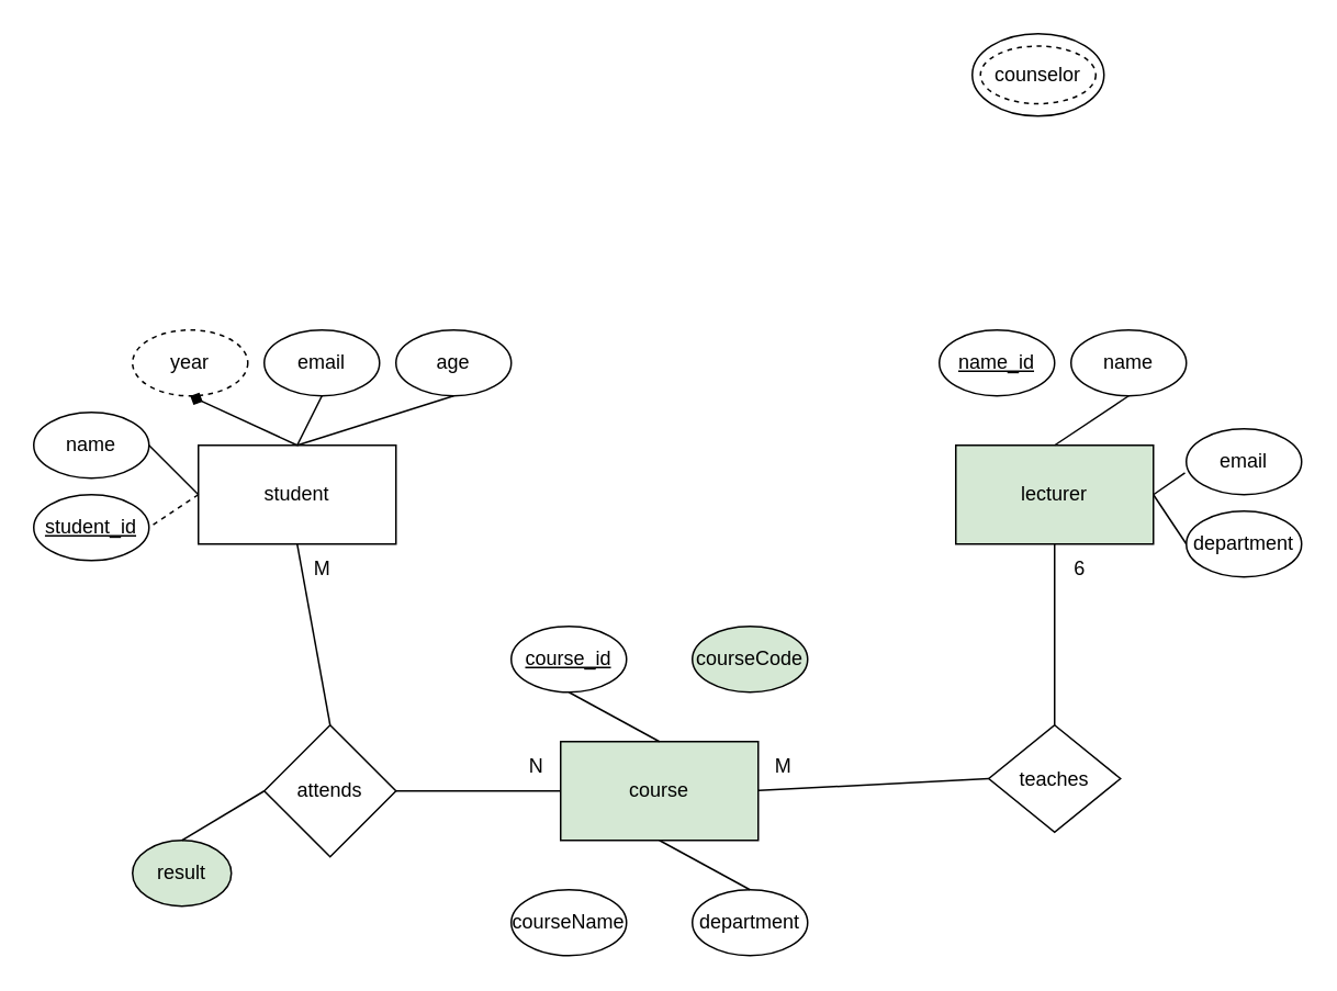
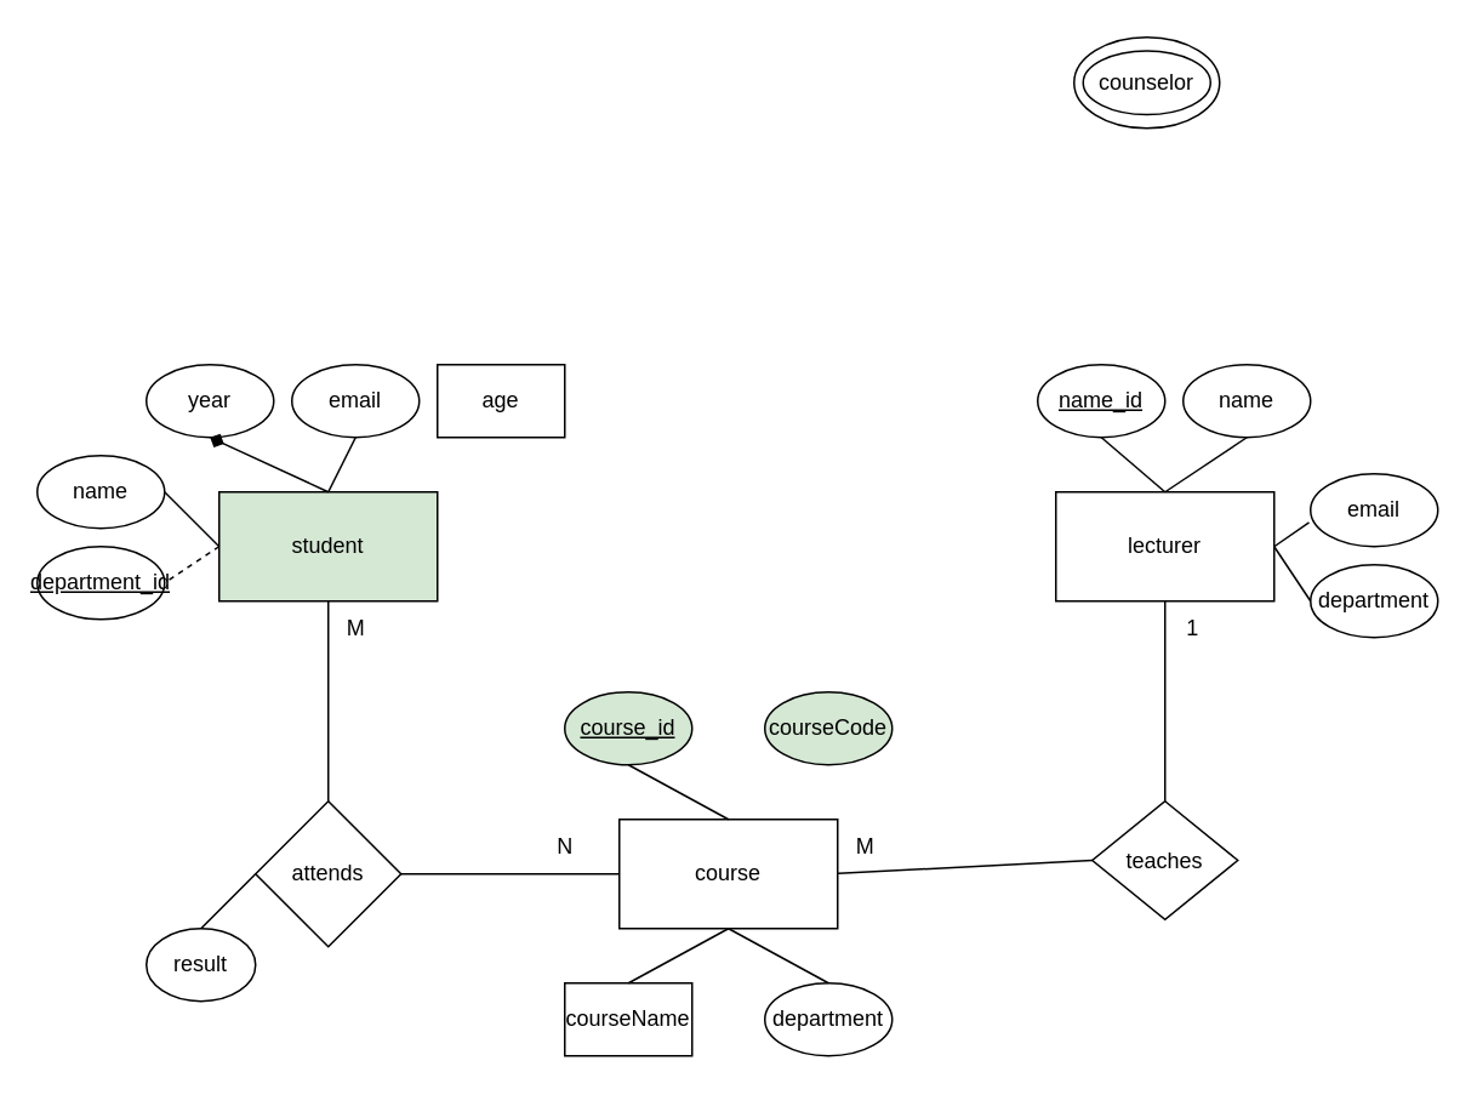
  <mxCell id="0" />
  <mxCell id="1" parent="0" />
  <mxCell id="2" value="" style="endArrow=none;html=1;rounded=0;exitX=0.5;exitY=0;exitDx=0;exitDy=0;entryX=0.5;entryY=1;entryDx=0;entryDy=0;" edge="1" parent="1" source="5"><mxGeometry width="50" height="50" relative="1" as="geometry"><mxPoint x="430" y="410" as="sourcePoint" /><mxPoint x="640" y="330" as="targetPoint" /></mxGeometry></mxCell>
  <mxCell id="3" value="" style="endArrow=none;html=1;rounded=0;exitX=0.5;exitY=0;exitDx=0;exitDy=0;entryX=0.5;entryY=1;entryDx=0;entryDy=0;" edge="1" parent="1" source="7"><mxGeometry width="50" height="50" relative="1" as="geometry"><mxPoint x="430" y="410" as="sourcePoint" /><mxPoint x="180" y="330" as="targetPoint" /></mxGeometry></mxCell>
  <mxCell id="4" value="" style="endArrow=none;html=1;rounded=0;exitX=1;exitY=0.5;exitDx=0;exitDy=0;entryX=0;entryY=0.5;entryDx=0;entryDy=0;" edge="1" parent="1" target="5"><mxGeometry width="50" height="50" relative="1" as="geometry"><mxPoint x="454" y="480" as="sourcePoint" /><mxPoint x="608" y="348" as="targetPoint" /></mxGeometry></mxCell>
  <mxCell id="5" value="teaches" style="rhombus;whiteSpace=wrap;html=1;" vertex="1" parent="1"><mxGeometry x="600" y="440" width="80" height="65" as="geometry" /></mxCell>
  <mxCell id="6" value="" style="endArrow=none;html=1;rounded=0;exitX=0;exitY=0.5;exitDx=0;exitDy=0;entryX=1;entryY=0.5;entryDx=0;entryDy=0;" edge="1" parent="1" source="15" target="7"><mxGeometry width="50" height="50" relative="1" as="geometry"><mxPoint x="334" y="480" as="sourcePoint" /><mxPoint x="162" y="348" as="targetPoint" /></mxGeometry></mxCell>
- <mxCell id="7" value="attends" style="rhombus;whiteSpace=wrap;html=1;" vertex="1" parent="1"><mxGeometry x="160" y="440" width="80" height="80" as="geometry" /></mxCell>
+ <mxCell id="7" value="attends" style="rhombus;whiteSpace=wrap;html=1;" vertex="1" parent="1"><mxGeometry x="140" y="440" width="80" height="80" as="geometry" /></mxCell>
  <mxCell id="8" value="M" style="text;html=1;align=center;verticalAlign=middle;resizable=0;points=[];autosize=1;strokeColor=none;fillColor=none;" vertex="1" parent="1"><mxGeometry x="180" y="330" width="30" height="30" as="geometry" /></mxCell>
- <mxCell id="9" value="N" style="text;html=1;align=center;verticalAlign=middle;resizable=0;points=[];autosize=1;strokeColor=none;fillColor=none;" vertex="1" parent="1"><mxGeometry x="310" y="450" width="30" height="30" as="geometry" /></mxCell>
+ <mxCell id="9" value="N" style="text;html=1;align=center;verticalAlign=middle;resizable=0;points=[];autosize=1;strokeColor=none;fillColor=none;" vertex="1" parent="1"><mxGeometry x="295" y="450" width="30" height="30" as="geometry" /></mxCell>
  <mxCell id="10" value="M" style="text;html=1;align=center;verticalAlign=middle;resizable=0;points=[];autosize=1;strokeColor=none;fillColor=none;" vertex="1" parent="1"><mxGeometry x="460" y="450" width="30" height="30" as="geometry" /></mxCell>
- <mxCell id="11" value="6" style="text;html=1;align=center;verticalAlign=middle;resizable=0;points=[];autosize=1;strokeColor=none;fillColor=none;" vertex="1" parent="1"><mxGeometry x="640" y="330" width="30" height="30" as="geometry" /></mxCell>
+ <mxCell id="11" value="1" style="text;html=1;align=center;verticalAlign=middle;resizable=0;points=[];autosize=1;strokeColor=none;fillColor=none;" vertex="1" parent="1"><mxGeometry x="640" y="330" width="30" height="30" as="geometry" /></mxCell>
  <mxCell id="12" value="" style="ellipse;whiteSpace=wrap;html=1;" vertex="1" parent="1"><mxGeometry x="590" y="20" width="80" height="50" as="geometry" /></mxCell>
- <mxCell id="13" value="counselor" style="ellipse;whiteSpace=wrap;html=1;dashed=1;" vertex="1" parent="1"><mxGeometry x="595" y="27.5" width="70" height="35" as="geometry" /></mxCell>
- <mxCell id="14" value="student" style="rounded=0;whiteSpace=wrap;html=1;" vertex="1" parent="1"><mxGeometry x="120" y="270" width="120" height="60" as="geometry" /></mxCell>
- <mxCell id="15" value="course" style="rounded=0;whiteSpace=wrap;html=1;fillColor=#d5e8d4;" vertex="1" parent="1"><mxGeometry x="340" y="450" width="120" height="60" as="geometry" /></mxCell>
- <mxCell id="16" value="lecturer" style="rounded=0;whiteSpace=wrap;html=1;fillColor=#d5e8d4;" vertex="1" parent="1"><mxGeometry x="580" y="270" width="120" height="60" as="geometry" /></mxCell>
- <mxCell id="17" value="result" style="ellipse;whiteSpace=wrap;html=1;fillColor=#d5e8d4;" vertex="1" parent="1"><mxGeometry x="80" y="510" width="60" height="40" as="geometry" /></mxCell>
+ <mxCell id="13" value="counselor" style="ellipse;whiteSpace=wrap;html=1;" vertex="1" parent="1"><mxGeometry x="595" y="27.5" width="70" height="35" as="geometry" /></mxCell>
+ <mxCell id="14" value="student" style="rounded=0;whiteSpace=wrap;html=1;fillColor=#d5e8d4;" vertex="1" parent="1"><mxGeometry x="120" y="270" width="120" height="60" as="geometry" /></mxCell>
+ <mxCell id="15" value="course" style="rounded=0;whiteSpace=wrap;html=1;" vertex="1" parent="1"><mxGeometry x="340" y="450" width="120" height="60" as="geometry" /></mxCell>
+ <mxCell id="16" value="lecturer" style="rounded=0;whiteSpace=wrap;html=1;" vertex="1" parent="1"><mxGeometry x="580" y="270" width="120" height="60" as="geometry" /></mxCell>
+ <mxCell id="17" value="result" style="ellipse;whiteSpace=wrap;html=1;" vertex="1" parent="1"><mxGeometry x="80" y="510" width="60" height="40" as="geometry" /></mxCell>
  <mxCell id="18" value="" style="endArrow=none;html=1;rounded=0;entryX=0;entryY=0.5;entryDx=0;entryDy=0;" edge="1" parent="1" target="7"><mxGeometry width="50" height="50" relative="1" as="geometry"><mxPoint x="110" y="510" as="sourcePoint" /><mxPoint x="110" y="480" as="targetPoint" /><Array as="points" /></mxGeometry></mxCell>
- <mxCell id="19" value="&lt;u&gt;student_id&lt;/u&gt;" style="ellipse;whiteSpace=wrap;html=1;" vertex="1" parent="1"><mxGeometry x="20" y="300" width="70" height="40" as="geometry" /></mxCell>
+ <mxCell id="19" value="&lt;u&gt;department_id&lt;/u&gt;" style="ellipse;whiteSpace=wrap;html=1;" vertex="1" parent="1"><mxGeometry x="20" y="300" width="70" height="40" as="geometry" /></mxCell>
  <mxCell id="20" value="name" style="ellipse;whiteSpace=wrap;html=1;" vertex="1" parent="1"><mxGeometry x="20" y="250" width="70" height="40" as="geometry" /></mxCell>
- <mxCell id="21" value="year" style="ellipse;whiteSpace=wrap;html=1;dashed=1;" vertex="1" parent="1"><mxGeometry x="80" y="200" width="70" height="40" as="geometry" /></mxCell>
+ <mxCell id="21" value="year" style="ellipse;whiteSpace=wrap;html=1;" vertex="1" parent="1"><mxGeometry x="80" y="200" width="70" height="40" as="geometry" /></mxCell>
  <mxCell id="22" value="email" style="ellipse;whiteSpace=wrap;html=1;" vertex="1" parent="1"><mxGeometry x="160" y="200" width="70" height="40" as="geometry" /></mxCell>
- <mxCell id="23" value="age" style="ellipse;whiteSpace=wrap;html=1;" vertex="1" parent="1"><mxGeometry x="240" y="200" width="70" height="40" as="geometry" /></mxCell>
+ <mxCell id="23" value="age" style="whiteSpace=wrap;html=1;rounded=0;" vertex="1" parent="1"><mxGeometry x="240" y="200" width="70" height="40" as="geometry" /></mxCell>
  <mxCell id="24" value="&lt;u&gt;name_id&lt;/u&gt;" style="ellipse;whiteSpace=wrap;html=1;" vertex="1" parent="1"><mxGeometry x="570" y="200" width="70" height="40" as="geometry" /></mxCell>
  <mxCell id="25" value="name" style="ellipse;whiteSpace=wrap;html=1;" vertex="1" parent="1"><mxGeometry x="650" y="200" width="70" height="40" as="geometry" /></mxCell>
  <mxCell id="26" value="email" style="ellipse;whiteSpace=wrap;html=1;" vertex="1" parent="1"><mxGeometry x="720" y="260" width="70" height="40" as="geometry" /></mxCell>
  <mxCell id="27" value="department" style="ellipse;whiteSpace=wrap;html=1;" vertex="1" parent="1"><mxGeometry x="720" y="310" width="70" height="40" as="geometry" /></mxCell>
- <mxCell id="28" value="&lt;u&gt;course_id&lt;/u&gt;" style="ellipse;whiteSpace=wrap;html=1;" vertex="1" parent="1"><mxGeometry x="310" y="380" width="70" height="40" as="geometry" /></mxCell>
- <mxCell id="29" value="courseName" style="ellipse;whiteSpace=wrap;html=1;" vertex="1" parent="1"><mxGeometry x="310" y="540" width="70" height="40" as="geometry" /></mxCell>
+ <mxCell id="28" value="&lt;u&gt;course_id&lt;/u&gt;" style="ellipse;whiteSpace=wrap;html=1;fillColor=#d5e8d4;" vertex="1" parent="1"><mxGeometry x="310" y="380" width="70" height="40" as="geometry" /></mxCell>
+ <mxCell id="29" value="courseName" style="whiteSpace=wrap;html=1;rounded=0;" vertex="1" parent="1"><mxGeometry x="310" y="540" width="70" height="40" as="geometry" /></mxCell>
  <mxCell id="30" value="department" style="ellipse;whiteSpace=wrap;html=1;" vertex="1" parent="1"><mxGeometry x="420" y="540" width="70" height="40" as="geometry" /></mxCell>
  <mxCell id="31" value="courseCode" style="ellipse;whiteSpace=wrap;html=1;fillColor=#d5e8d4;" vertex="1" parent="1"><mxGeometry x="420" y="380" width="70" height="40" as="geometry" /></mxCell>
  <mxCell id="32" style="edgeStyle=orthogonalEdgeStyle;rounded=0;orthogonalLoop=1;jettySize=auto;html=1;exitX=0.5;exitY=1;exitDx=0;exitDy=0;" edge="1" parent="1" source="31" target="31"><mxGeometry relative="1" as="geometry" /></mxCell>
  <mxCell id="33" value="" style="endArrow=none;html=1;rounded=0;entryX=0.5;entryY=1;entryDx=0;entryDy=0;" edge="1" parent="1" target="28"><mxGeometry width="50" height="50" relative="1" as="geometry"><mxPoint x="400" y="450" as="sourcePoint" /><mxPoint x="465" y="430" as="targetPoint" /></mxGeometry></mxCell>
+ <mxCell id="34" value="" style="endArrow=none;html=1;rounded=0;entryX=0.5;entryY=1;entryDx=0;entryDy=0;exitX=0.5;exitY=0;exitDx=0;exitDy=0;" edge="1" parent="1" source="29" target="15"><mxGeometry width="50" height="50" relative="1" as="geometry"><mxPoint x="420" y="470" as="sourcePoint" /><mxPoint x="475" y="440" as="targetPoint" /></mxGeometry></mxCell>
  <mxCell id="35" value="" style="endArrow=none;html=1;rounded=0;entryX=0.5;entryY=1;entryDx=0;entryDy=0;exitX=0.5;exitY=0;exitDx=0;exitDy=0;" edge="1" parent="1" source="30" target="15"><mxGeometry width="50" height="50" relative="1" as="geometry"><mxPoint x="355" y="550" as="sourcePoint" /><mxPoint x="410" y="520" as="targetPoint" /></mxGeometry></mxCell>
  <mxCell id="36" value="" style="endArrow=none;html=1;rounded=0;entryX=1;entryY=0.5;entryDx=0;entryDy=0;exitX=0;exitY=0.5;exitDx=0;exitDy=0;dashed=1;" edge="1" parent="1" source="14" target="19"><mxGeometry width="50" height="50" relative="1" as="geometry"><mxPoint x="400" y="500" as="sourcePoint" /><mxPoint x="450" y="450" as="targetPoint" /></mxGeometry></mxCell>
  <mxCell id="37" value="" style="endArrow=none;html=1;rounded=0;entryX=1;entryY=0.5;entryDx=0;entryDy=0;exitX=0;exitY=0.5;exitDx=0;exitDy=0;" edge="1" parent="1" source="14" target="20"><mxGeometry width="50" height="50" relative="1" as="geometry"><mxPoint x="130" y="310" as="sourcePoint" /><mxPoint x="100" y="330" as="targetPoint" /></mxGeometry></mxCell>
  <mxCell id="38" value="" style="endArrow=diamond;html=1;rounded=0;entryX=0.5;entryY=1;entryDx=0;entryDy=0;exitX=0.5;exitY=0;exitDx=0;exitDy=0;" edge="1" parent="1" source="14" target="21"><mxGeometry width="50" height="50" relative="1" as="geometry"><mxPoint x="130" y="310" as="sourcePoint" /><mxPoint x="100" y="280" as="targetPoint" /></mxGeometry></mxCell>
  <mxCell id="39" value="" style="endArrow=none;html=1;rounded=0;entryX=0.5;entryY=1;entryDx=0;entryDy=0;exitX=0.5;exitY=0;exitDx=0;exitDy=0;" edge="1" parent="1" source="14" target="22"><mxGeometry width="50" height="50" relative="1" as="geometry"><mxPoint x="190" y="280" as="sourcePoint" /><mxPoint x="125" y="250" as="targetPoint" /></mxGeometry></mxCell>
- <mxCell id="40" value="" style="endArrow=none;html=1;rounded=0;entryX=0.5;entryY=1;entryDx=0;entryDy=0;exitX=0.5;exitY=0;exitDx=0;exitDy=0;" edge="1" parent="1" source="14" target="23"><mxGeometry width="50" height="50" relative="1" as="geometry"><mxPoint x="190" y="280" as="sourcePoint" /><mxPoint x="205" y="250" as="targetPoint" /></mxGeometry></mxCell>
+ <mxCell id="41" value="" style="endArrow=none;html=1;rounded=0;entryX=0.5;entryY=1;entryDx=0;entryDy=0;exitX=0.5;exitY=0;exitDx=0;exitDy=0;" edge="1" parent="1" source="16" target="24"><mxGeometry width="50" height="50" relative="1" as="geometry"><mxPoint x="470" y="490" as="sourcePoint" /><mxPoint x="520" y="440" as="targetPoint" /></mxGeometry></mxCell>
  <mxCell id="42" value="" style="endArrow=none;html=1;rounded=0;entryX=0.5;entryY=1;entryDx=0;entryDy=0;exitX=0.5;exitY=0;exitDx=0;exitDy=0;" edge="1" parent="1" source="16" target="25"><mxGeometry width="50" height="50" relative="1" as="geometry"><mxPoint x="650" y="280" as="sourcePoint" /><mxPoint x="615" y="250" as="targetPoint" /></mxGeometry></mxCell>
  <mxCell id="43" value="" style="endArrow=none;html=1;rounded=0;entryX=-0.012;entryY=0.667;entryDx=0;entryDy=0;exitX=1;exitY=0.5;exitDx=0;exitDy=0;entryPerimeter=0;" edge="1" parent="1" source="16" target="26"><mxGeometry width="50" height="50" relative="1" as="geometry"><mxPoint x="650" y="280" as="sourcePoint" /><mxPoint x="695" y="250" as="targetPoint" /></mxGeometry></mxCell>
  <mxCell id="44" value="" style="endArrow=none;html=1;rounded=0;entryX=0;entryY=0.5;entryDx=0;entryDy=0;exitX=1;exitY=0.5;exitDx=0;exitDy=0;" edge="1" parent="1" source="16" target="27"><mxGeometry width="50" height="50" relative="1" as="geometry"><mxPoint x="710" y="310" as="sourcePoint" /><mxPoint x="730" y="290" as="targetPoint" /></mxGeometry></mxCell>
